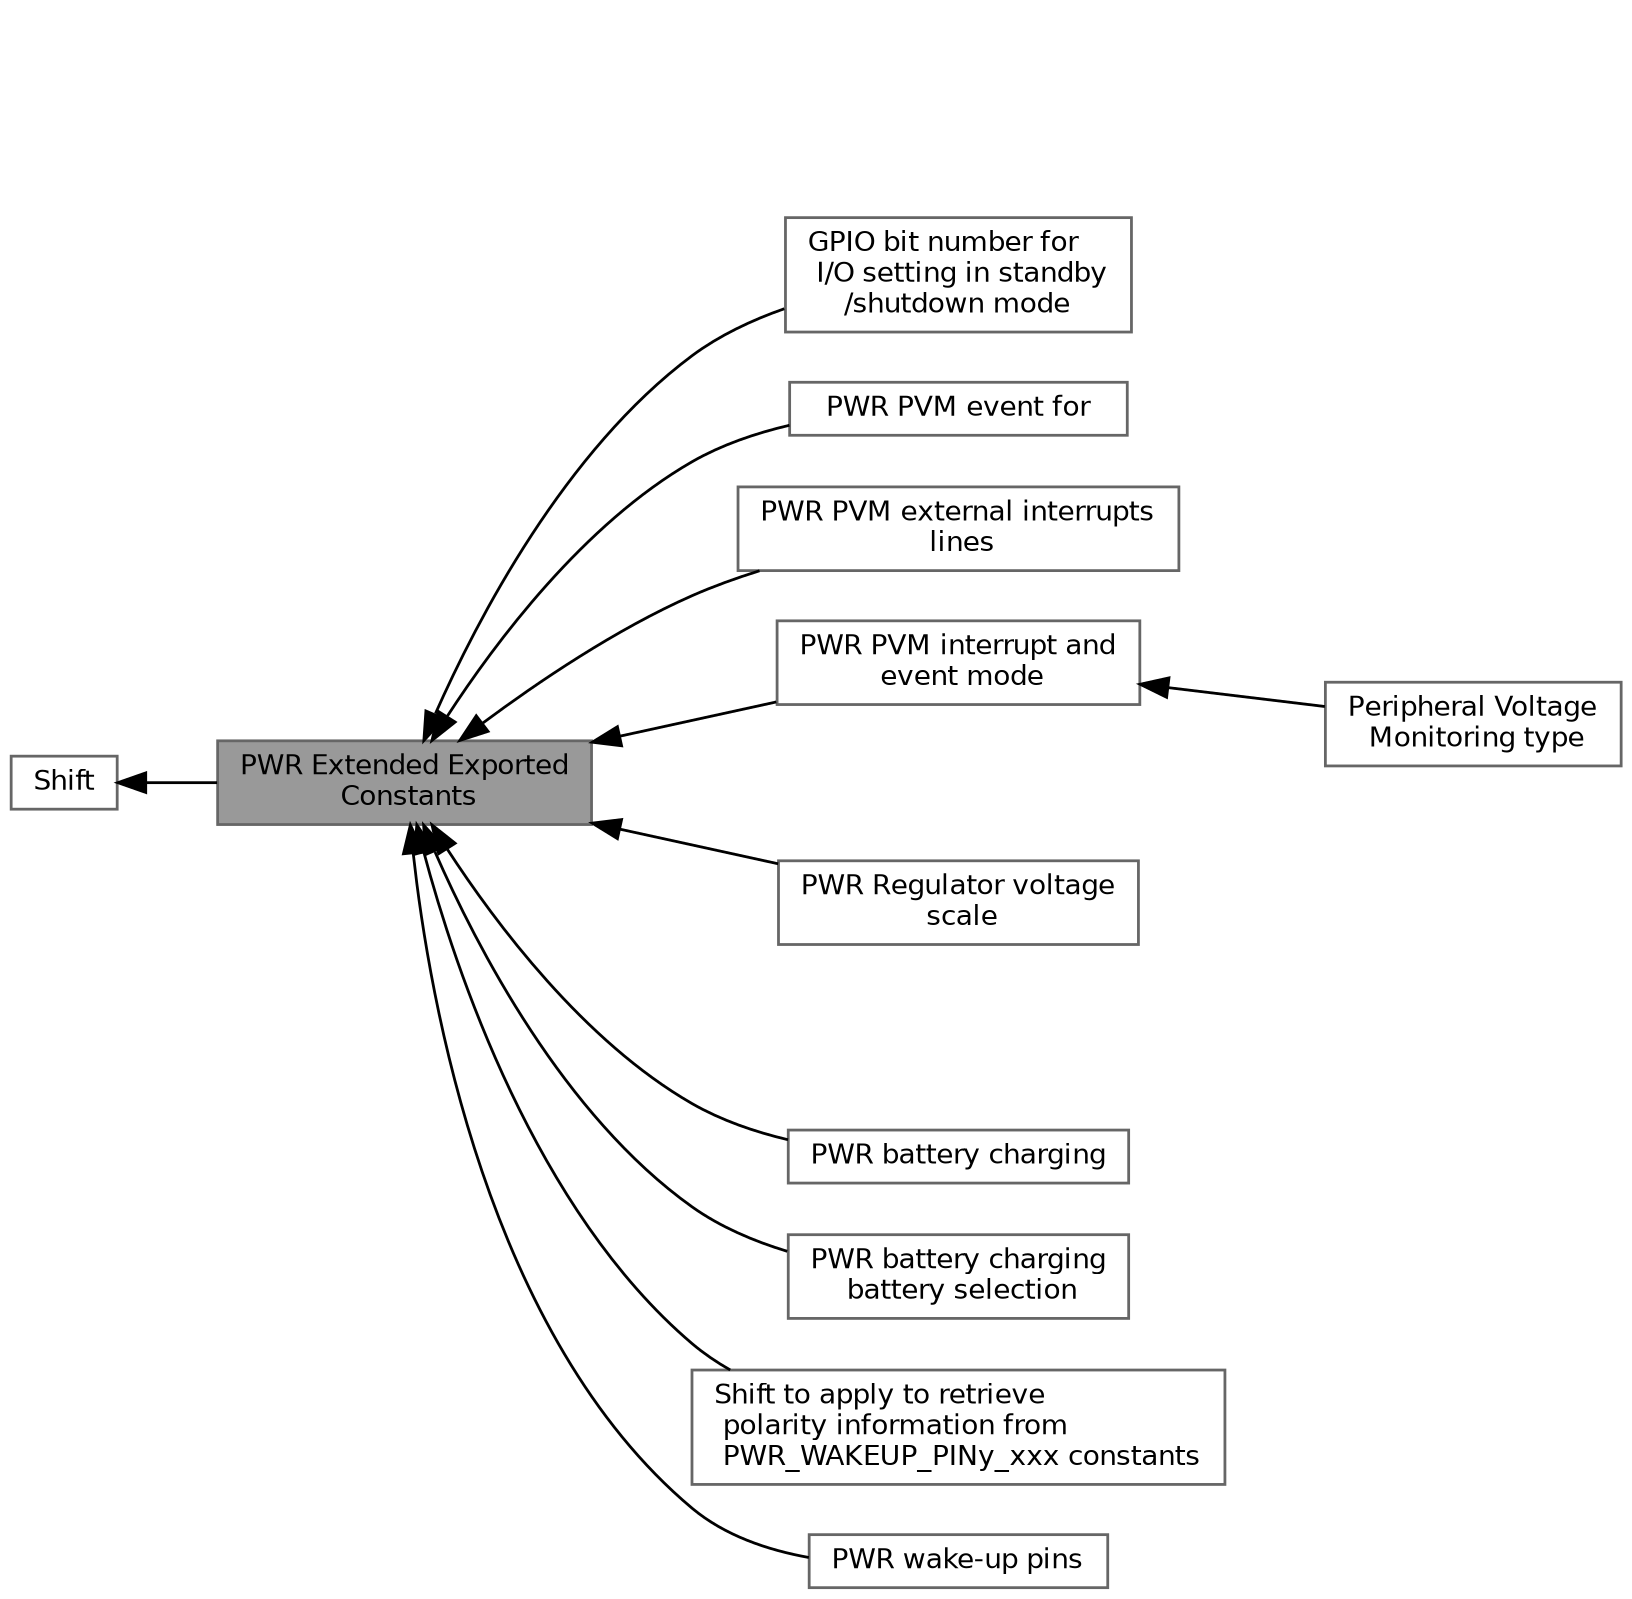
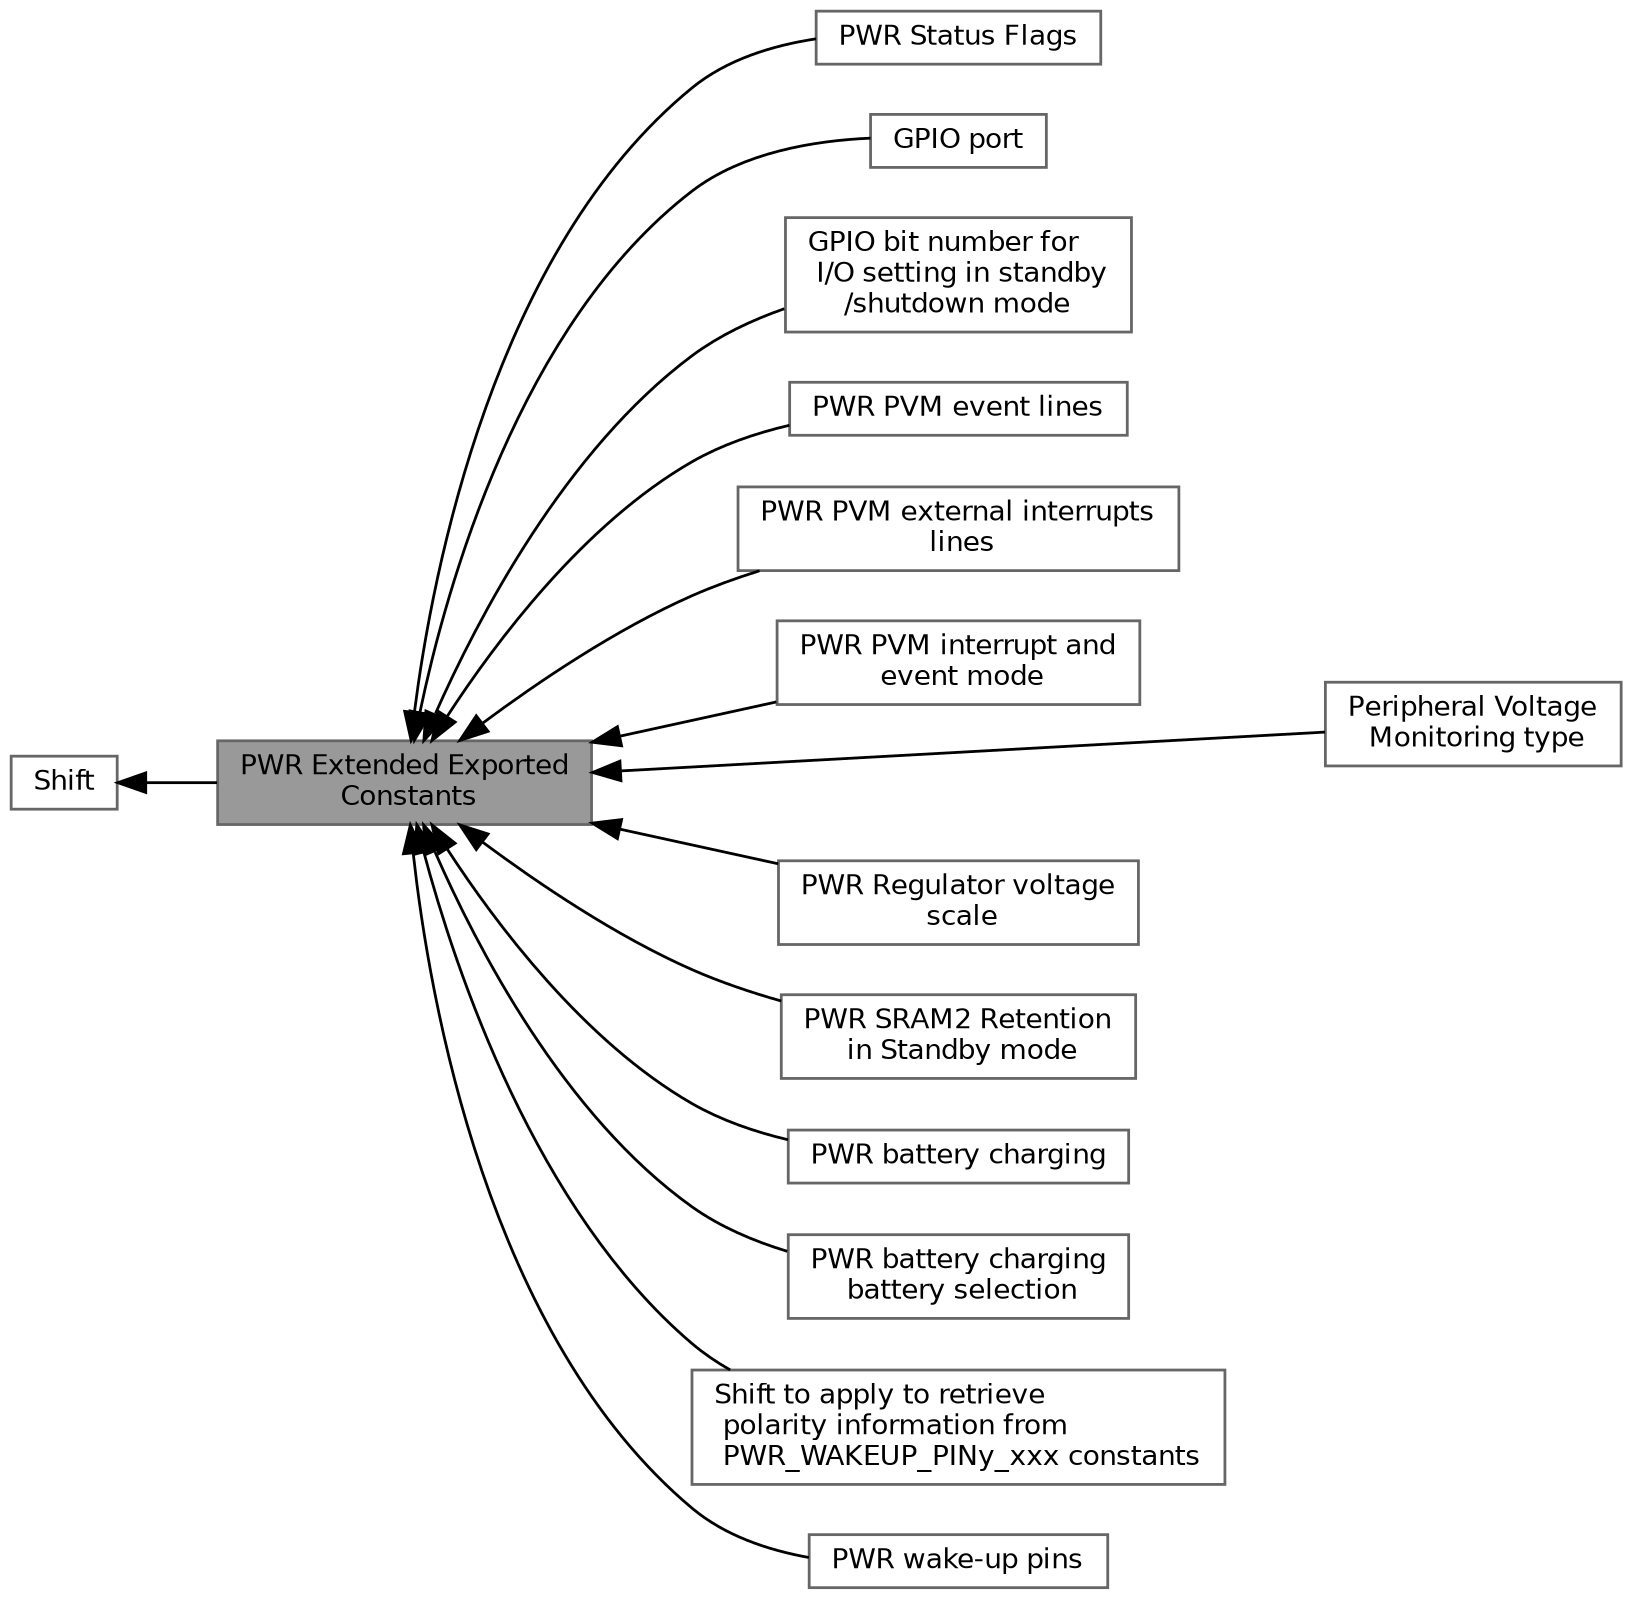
  digraph {
    rankdir=LR
    node [color=grey40 fillcolor=white fontname=Helvetica fontsize=10 shape=box style=filled]
    edge [dir=back fontname=Helvetica fontsize=10 labelfontname=Helvetica labelfontsize=10 shape=plaintext style=solid]
    n1 [height=0.2 label=Shift width=0.4]
    n2 [color=gray40 fillcolor=grey60 fontcolor=black height=0.2 label="PWR Extended Exported\l Constants" width=0.4]
+   n3 [height=0.2 label="PWR Status Flags" width=0.4]
+   n4 [height=0.2 label="GPIO port" width=0.4]
    n5 [height=0.2 label="GPIO bit number for\l I/O setting in standby\l/shutdown mode" width=0.4]
-   n6 [height=0.2 label="PWR PVM event for" width=0.4]
+   n6 [height=0.2 label="PWR PVM event lines" width=0.4]
    n7 [height=0.2 label="PWR PVM external interrupts\l lines" width=0.4]
    n8 [height=0.2 label="PWR PVM interrupt and\l event mode" width=0.4]
    n9 [height=0.2 label="Peripheral Voltage\l Monitoring type" width=0.4]
    n10 [height=0.2 label="PWR Regulator voltage\l scale" width=0.4]
+   n11 [height=0.2 label="PWR SRAM2 Retention\l in Standby mode" width=0.4]
    n12 [height=0.2 label="PWR battery charging" width=0.4]
    n13 [height=0.2 label="PWR battery charging\l battery selection" width=0.4]
    n14 [height=0.2 label="Shift to apply to retrieve\l polarity information from\l PWR_WAKEUP_PINy_xxx constants" width=0.4]
    n15 [height=0.2 label="PWR wake-up pins" width=0.4]
    n1 -> n2
+   n2 -> n3
+   n2 -> n4
    n2 -> n5
    n2 -> n6
    n2 -> n7
    n2 -> n8
-   n8 -> n9
+   n2 -> n9
    n2 -> n10
+   n2 -> n11
    n2 -> n12
    n2 -> n13
    n2 -> n14
    n2 -> n15
  }
